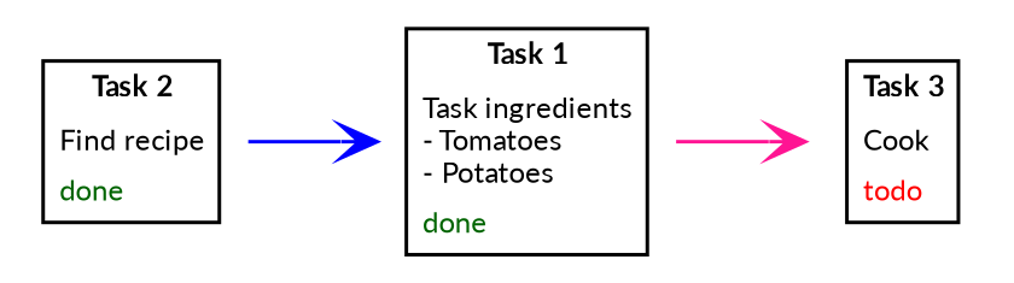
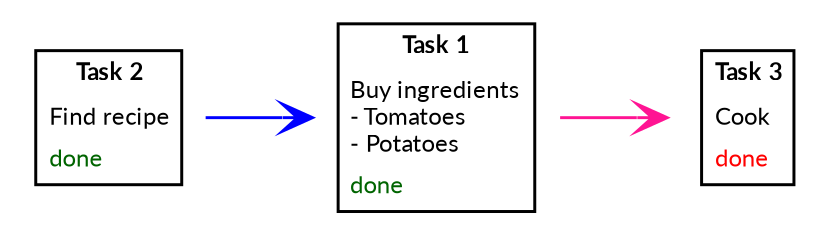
  digraph {
    fontname=Lato
    rankdir=LR
    node [fontname=Lato fontsize=8 shape=plaintext]
    edge [arrowhead=vee fontname=Lato]
-   n1 [label=<     <table border="1" cellborder="0" cellspacing="1">       <tr><td         ><b>Task 1</b></td></tr>       <tr><td align="left"         >Task ingredients<br align="left"         />- Tomatoes<br align="left"         />- Potatoes<br align="left"       /></td></tr>       <tr><td align="left"><font color="darkgreen">done</font></td></tr>     </table>   >]
-   n2 [label=<     <table border="1" cellborder="0" cellspacing="1">       <tr><td><b>Task 3</b></td></tr>       <tr><td align="left">Cook</td></tr>       <tr><td align="left"><font color="red">todo</font></td></tr>     </table>   >]
+   n1 [label=<     <table border="1" cellborder="0" cellspacing="1">       <tr><td         ><b>Task 1</b></td></tr>       <tr><td align="left"         >Buy ingredients<br align="left"         />- Tomatoes<br align="left"         />- Potatoes<br align="left"       /></td></tr>       <tr><td align="left"><font color="darkgreen">done</font></td></tr>     </table>   >]
+   n2 [label=<     <table border="1" cellborder="0" cellspacing="1">       <tr><td><b>Task 3</b></td></tr>       <tr><td align="left">Cook</td></tr>       <tr><td align="left"><font color="red">done</font></td></tr>     </table>   >]
    n3 [label=<     <table border="1" cellborder="0" cellspacing="1">       <tr><td><b>Task 2</b></td></tr>       <tr><td align="left">Find recipe</td></tr>       <tr><td align="left"><font color="darkgreen">done</font></td></tr>     </table>   >]
    n1 -> n2 [color=deeppink]
    n3 -> n1 [color=blue]
  }
